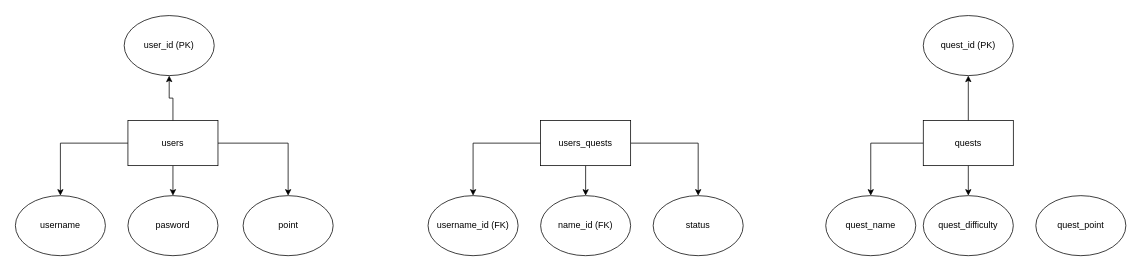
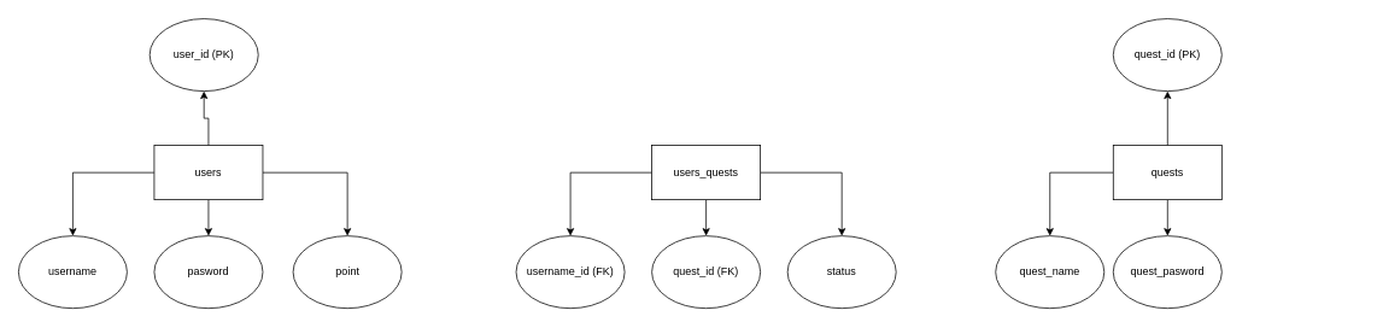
  <mxCell id="0" />
  <mxCell id="1" parent="0" />
  <mxCell id="2" style="edgeStyle=orthogonalEdgeStyle;rounded=0;orthogonalLoop=1;jettySize=auto;html=1;entryX=0.5;entryY=0;entryDx=0;entryDy=0;" parent="1" source="6" target="7" edge="1"><mxGeometry relative="1" as="geometry" /></mxCell>
  <mxCell id="3" style="edgeStyle=orthogonalEdgeStyle;rounded=0;orthogonalLoop=1;jettySize=auto;html=1;" parent="1" source="6" target="8" edge="1"><mxGeometry relative="1" as="geometry" /></mxCell>
  <mxCell id="4" style="edgeStyle=orthogonalEdgeStyle;rounded=0;orthogonalLoop=1;jettySize=auto;html=1;" parent="1" source="6" target="9" edge="1"><mxGeometry relative="1" as="geometry" /></mxCell>
  <mxCell id="5" style="edgeStyle=orthogonalEdgeStyle;rounded=0;orthogonalLoop=1;jettySize=auto;html=1;entryX=0.5;entryY=1;entryDx=0;entryDy=0;" parent="1" source="6" target="10" edge="1"><mxGeometry relative="1" as="geometry" /></mxCell>
  <mxCell id="6" value="users" style="rounded=0;whiteSpace=wrap;html=1;" parent="1" vertex="1"><mxGeometry x="170" y="160" width="120" height="60" as="geometry" /></mxCell>
  <mxCell id="7" value="username" style="ellipse;whiteSpace=wrap;html=1;" parent="1" vertex="1"><mxGeometry x="20" y="260" width="120" height="80" as="geometry" /></mxCell>
  <mxCell id="8" value="pasword" style="ellipse;whiteSpace=wrap;html=1;" parent="1" vertex="1"><mxGeometry x="170" y="260" width="120" height="80" as="geometry" /></mxCell>
  <mxCell id="9" value="point" style="ellipse;whiteSpace=wrap;html=1;" parent="1" vertex="1"><mxGeometry x="323.5" y="260" width="120" height="80" as="geometry" /></mxCell>
  <mxCell id="10" value="user_id (PK)" style="ellipse;whiteSpace=wrap;html=1;" parent="1" vertex="1"><mxGeometry x="165" y="20" width="120" height="80" as="geometry" /></mxCell>
  <mxCell id="11" style="edgeStyle=orthogonalEdgeStyle;rounded=0;orthogonalLoop=1;jettySize=auto;html=1;entryX=0.5;entryY=0;entryDx=0;entryDy=0;" parent="1" source="14" target="15" edge="1"><mxGeometry relative="1" as="geometry" /></mxCell>
  <mxCell id="12" style="edgeStyle=orthogonalEdgeStyle;rounded=0;orthogonalLoop=1;jettySize=auto;html=1;entryX=0.5;entryY=0;entryDx=0;entryDy=0;" parent="1" source="14" target="16" edge="1"><mxGeometry relative="1" as="geometry" /></mxCell>
  <mxCell id="13" style="edgeStyle=orthogonalEdgeStyle;rounded=0;orthogonalLoop=1;jettySize=auto;html=1;entryX=0.5;entryY=0;entryDx=0;entryDy=0;" parent="1" source="14" target="17" edge="1"><mxGeometry relative="1" as="geometry" /></mxCell>
  <mxCell id="14" value="users_quests" style="rounded=0;whiteSpace=wrap;html=1;" parent="1" vertex="1"><mxGeometry x="720" y="160" width="120" height="60" as="geometry" /></mxCell>
  <mxCell id="15" value="username_id (FK)" style="ellipse;whiteSpace=wrap;html=1;" parent="1" vertex="1"><mxGeometry x="570" y="260" width="120" height="80" as="geometry" /></mxCell>
  <mxCell id="16" value="status" style="ellipse;whiteSpace=wrap;html=1;" parent="1" vertex="1"><mxGeometry x="870" y="260" width="120" height="80" as="geometry" /></mxCell>
- <mxCell id="17" value="name_id (FK)" style="ellipse;whiteSpace=wrap;html=1;" parent="1" vertex="1"><mxGeometry x="720" y="260" width="120" height="80" as="geometry" /></mxCell>
+ <mxCell id="17" value="quest_id (FK)" style="ellipse;whiteSpace=wrap;html=1;" parent="1" vertex="1"><mxGeometry x="720" y="260" width="120" height="80" as="geometry" /></mxCell>
  <mxCell id="18" style="edgeStyle=orthogonalEdgeStyle;rounded=0;orthogonalLoop=1;jettySize=auto;html=1;" parent="1" source="21" target="23" edge="1"><mxGeometry relative="1" as="geometry" /></mxCell>
  <mxCell id="19" style="edgeStyle=orthogonalEdgeStyle;rounded=0;orthogonalLoop=1;jettySize=auto;html=1;" parent="1" source="21" target="22" edge="1"><mxGeometry relative="1" as="geometry" /></mxCell>
  <mxCell id="20" style="edgeStyle=orthogonalEdgeStyle;rounded=0;orthogonalLoop=1;jettySize=auto;html=1;entryX=0.5;entryY=0;entryDx=0;entryDy=0;" edge="1" parent="1" source="21" target="25"><mxGeometry relative="1" as="geometry" /></mxCell>
  <mxCell id="21" value="quests" style="rounded=0;whiteSpace=wrap;html=1;" parent="1" vertex="1"><mxGeometry x="1230" y="160" width="120" height="60" as="geometry" /></mxCell>
  <mxCell id="22" value="quest_id (PK)" style="ellipse;whiteSpace=wrap;html=1;" parent="1" vertex="1"><mxGeometry x="1230" y="20" width="120" height="80" as="geometry" /></mxCell>
  <mxCell id="23" value="quest_name" style="ellipse;whiteSpace=wrap;html=1;" parent="1" vertex="1"><mxGeometry x="1100" y="260" width="120" height="80" as="geometry" /></mxCell>
- <mxCell id="24" value="quest_point" style="ellipse;whiteSpace=wrap;html=1;" parent="1" vertex="1"><mxGeometry x="1380" y="260" width="120" height="80" as="geometry" /></mxCell>
- <mxCell id="25" value="quest_difficulty" style="ellipse;whiteSpace=wrap;html=1;" vertex="1" parent="1"><mxGeometry x="1230" y="260" width="120" height="80" as="geometry" /></mxCell>
+ <mxCell id="25" value="quest_pasword" style="ellipse;whiteSpace=wrap;html=1;" vertex="1" parent="1"><mxGeometry x="1230" y="260" width="120" height="80" as="geometry" /></mxCell>
